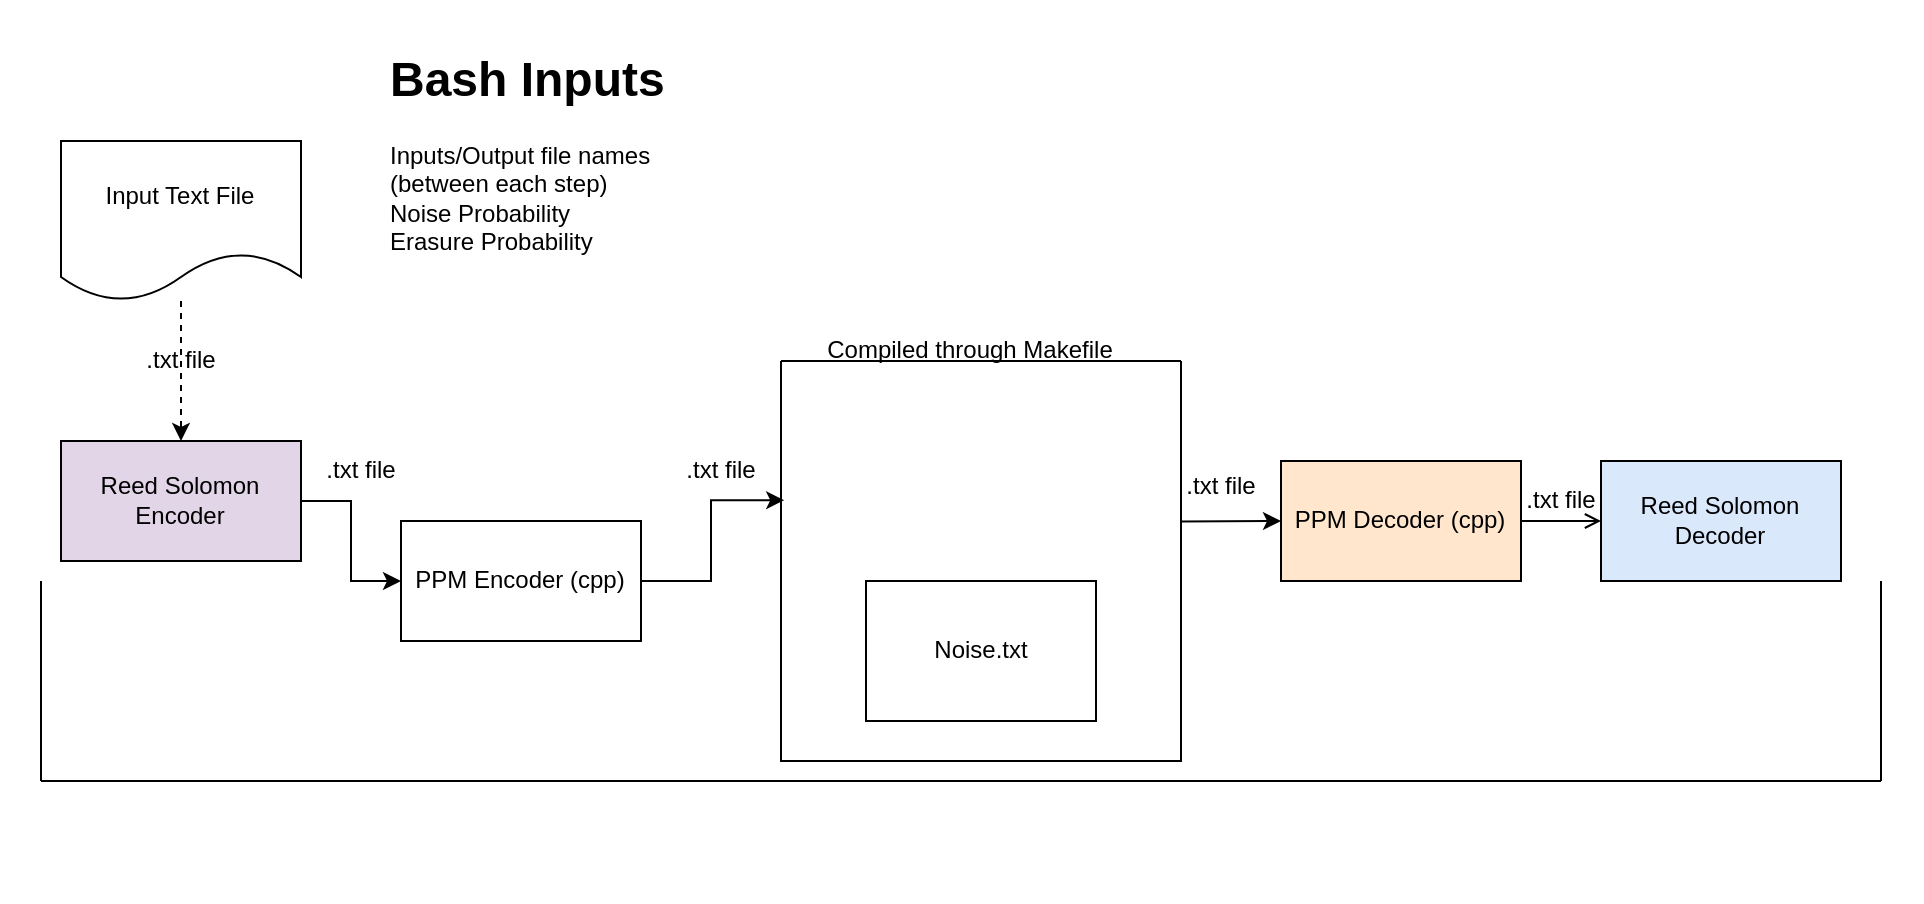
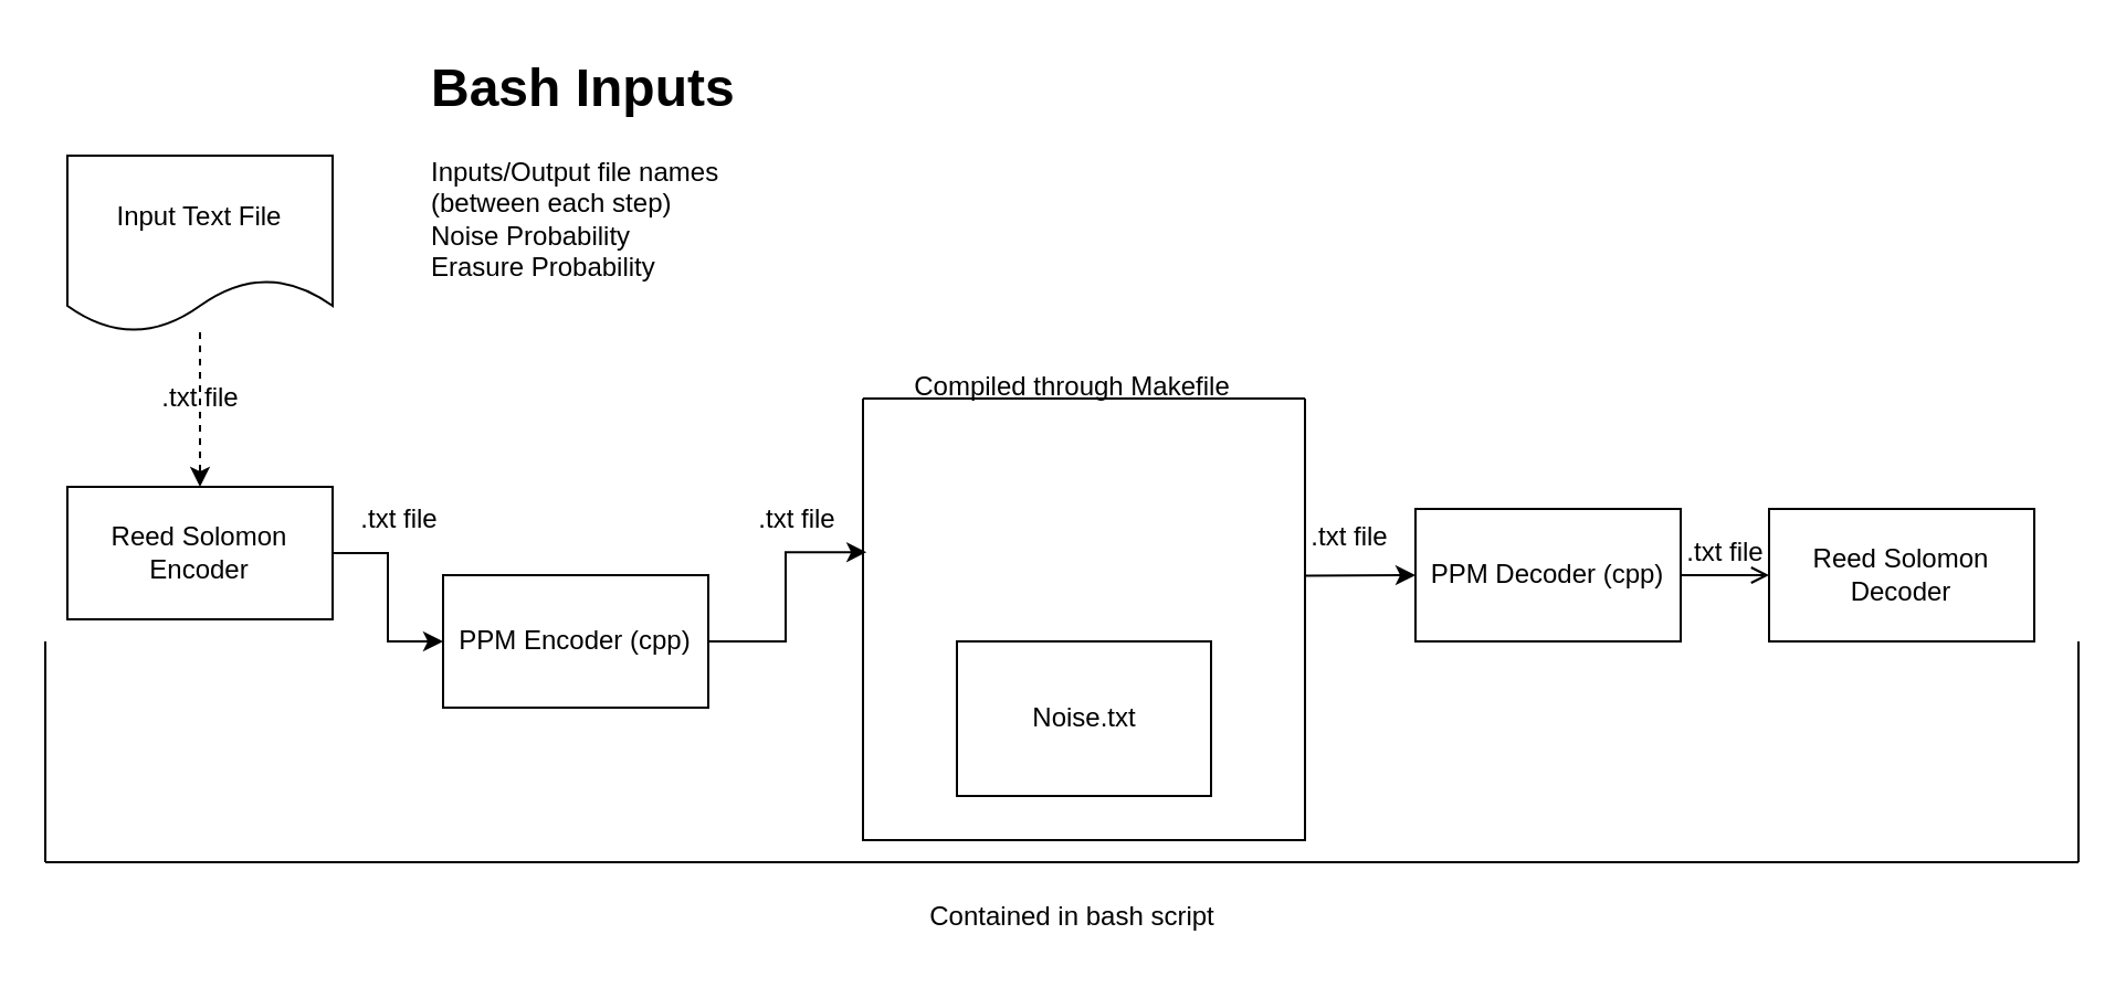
  <mxCell id="0" />
  <mxCell id="1" parent="0" />
  <mxCell id="2" style="edgeStyle=orthogonalEdgeStyle;rounded=0;orthogonalLoop=1;jettySize=auto;html=1;entryX=0.5;entryY=0;entryDx=0;entryDy=0;dashed=1;" edge="1" parent="1" source="3" target="5"><mxGeometry relative="1" as="geometry" /></mxCell>
  <mxCell id="3" value="Input Text File" style="shape=document;whiteSpace=wrap;html=1;boundedLbl=1;" vertex="1" parent="1"><mxGeometry x="30" y="70" width="120" height="80" as="geometry" /></mxCell>
  <mxCell id="4" style="edgeStyle=orthogonalEdgeStyle;rounded=0;orthogonalLoop=1;jettySize=auto;html=1;exitX=1;exitY=0.5;exitDx=0;exitDy=0;entryX=0;entryY=0.5;entryDx=0;entryDy=0;" edge="1" parent="1" source="5" target="7"><mxGeometry relative="1" as="geometry" /></mxCell>
- <mxCell id="5" value="Reed Solomon Encoder" style="rounded=0;whiteSpace=wrap;html=1;fillColor=#e1d5e7;" vertex="1" parent="1"><mxGeometry x="30" y="220" width="120" height="60" as="geometry" /></mxCell>
+ <mxCell id="5" value="Reed Solomon Encoder" style="rounded=0;whiteSpace=wrap;html=1;" vertex="1" parent="1"><mxGeometry x="30" y="220" width="120" height="60" as="geometry" /></mxCell>
  <mxCell id="6" style="edgeStyle=orthogonalEdgeStyle;rounded=0;orthogonalLoop=1;jettySize=auto;html=1;entryX=0.008;entryY=0.348;entryDx=0;entryDy=0;entryPerimeter=0;" edge="1" parent="1" source="7" target="8"><mxGeometry relative="1" as="geometry"><mxPoint x="390" y="240" as="targetPoint" /></mxGeometry></mxCell>
  <mxCell id="7" value="PPM Encoder (cpp)" style="rounded=0;whiteSpace=wrap;html=1;" vertex="1" parent="1"><mxGeometry x="200" y="260" width="120" height="60" as="geometry" /></mxCell>
  <mxCell id="8" value="" style="swimlane;startSize=0;" vertex="1" parent="1"><mxGeometry x="390" y="180" width="200" height="200" as="geometry" /></mxCell>
  <mxCell id="9" value="Noise.txt" style="rounded=0;whiteSpace=wrap;html=1;" vertex="1" parent="8"><mxGeometry x="42.5" y="110" width="115" height="70" as="geometry" /></mxCell>
  <mxCell id="10" value="" style="edgeStyle=orthogonalEdgeStyle;rounded=0;orthogonalLoop=1;jettySize=auto;html=1;endArrow=open;" edge="1" parent="1" source="11" target="12"><mxGeometry relative="1" as="geometry" /></mxCell>
- <mxCell id="11" value="PPM Decoder (cpp)" style="rounded=0;whiteSpace=wrap;html=1;fillColor=#ffe6cc;" vertex="1" parent="1"><mxGeometry x="640" y="230" width="120" height="60" as="geometry" /></mxCell>
- <mxCell id="12" value="Reed Solomon Decoder" style="rounded=0;whiteSpace=wrap;html=1;fillColor=#dae8fc;" vertex="1" parent="1"><mxGeometry x="800" y="230" width="120" height="60" as="geometry" /></mxCell>
+ <mxCell id="11" value="PPM Decoder (cpp)" style="rounded=0;whiteSpace=wrap;html=1;" vertex="1" parent="1"><mxGeometry x="640" y="230" width="120" height="60" as="geometry" /></mxCell>
+ <mxCell id="12" value="Reed Solomon Decoder" style="rounded=0;whiteSpace=wrap;html=1;" vertex="1" parent="1"><mxGeometry x="800" y="230" width="120" height="60" as="geometry" /></mxCell>
  <mxCell id="13" value="" style="endArrow=classic;html=1;rounded=0;entryX=0;entryY=0.5;entryDx=0;entryDy=0;exitX=1.002;exitY=0.401;exitDx=0;exitDy=0;exitPerimeter=0;" edge="1" parent="1" source="8" target="11"><mxGeometry width="50" height="50" relative="1" as="geometry"><mxPoint x="450" y="190" as="sourcePoint" /><mxPoint x="500" y="140" as="targetPoint" /></mxGeometry></mxCell>
  <mxCell id="14" value=".txt file" style="text;html=1;align=center;verticalAlign=middle;resizable=0;points=[];autosize=1;strokeColor=none;fillColor=none;" vertex="1" parent="1"><mxGeometry x="580" y="228" width="60" height="30" as="geometry" /></mxCell>
  <mxCell id="15" value=".txt file" style="text;html=1;align=center;verticalAlign=middle;resizable=0;points=[];autosize=1;strokeColor=none;fillColor=none;" vertex="1" parent="1"><mxGeometry x="330" y="220" width="60" height="30" as="geometry" /></mxCell>
  <mxCell id="16" value=".txt file" style="text;html=1;align=center;verticalAlign=middle;resizable=0;points=[];autosize=1;strokeColor=none;fillColor=none;" vertex="1" parent="1"><mxGeometry x="150" y="220" width="60" height="30" as="geometry" /></mxCell>
  <mxCell id="17" value=".txt file" style="text;html=1;align=center;verticalAlign=middle;resizable=0;points=[];autosize=1;strokeColor=none;fillColor=none;" vertex="1" parent="1"><mxGeometry x="60" y="165" width="60" height="30" as="geometry" /></mxCell>
  <mxCell id="18" value=".txt file" style="text;html=1;align=center;verticalAlign=middle;resizable=0;points=[];autosize=1;strokeColor=none;fillColor=none;" vertex="1" parent="1"><mxGeometry x="750" y="235" width="60" height="30" as="geometry" /></mxCell>
  <mxCell id="19" value="Compiled through Makefile" style="text;html=1;align=center;verticalAlign=middle;whiteSpace=wrap;rounded=0;" vertex="1" parent="1"><mxGeometry x="410" y="160" width="150" height="30" as="geometry" /></mxCell>
  <mxCell id="20" value="" style="endArrow=none;html=1;rounded=0;" edge="1" parent="1"><mxGeometry width="50" height="50" relative="1" as="geometry"><mxPoint y="390" as="sourcePoint" x="20" /><mxPoint x="940" y="390" as="targetPoint" /></mxGeometry></mxCell>
  <mxCell id="21" value="" style="endArrow=none;html=1;rounded=0;" edge="1" parent="1"><mxGeometry width="50" height="50" relative="1" as="geometry"><mxPoint y="390" as="sourcePoint" x="20" /><mxPoint y="290" as="targetPoint" x="20" /></mxGeometry></mxCell>
  <mxCell id="22" value="" style="endArrow=none;html=1;rounded=0;" edge="1" parent="1"><mxGeometry width="50" height="50" relative="1" as="geometry"><mxPoint x="940" y="390" as="sourcePoint" /><mxPoint x="940" y="290" as="targetPoint" /></mxGeometry></mxCell>
+ <mxCell id="23" value="Contained in bash script" style="text;html=1;align=center;verticalAlign=middle;whiteSpace=wrap;rounded=0;" vertex="1" parent="1"><mxGeometry x="390" y="400" width="190" height="30" as="geometry" /></mxCell>
  <mxCell id="24" value="&lt;h1&gt;Bash Inputs&lt;/h1&gt;&lt;div&gt;Inputs/Output file names (between each step)&lt;/div&gt;&lt;div&gt;Noise Probability&lt;/div&gt;&lt;div&gt;Erasure Probability&lt;/div&gt;" style="text;html=1;spacing=5;spacingTop=-20;whiteSpace=wrap;overflow=hidden;rounded=0;" vertex="1" parent="1"><mxGeometry x="190" y="20" width="190" height="120" as="geometry" /></mxCell>
